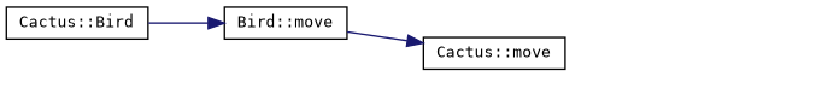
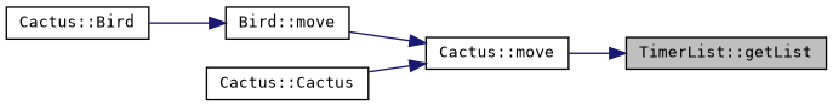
  digraph {
    fontname="DejaVu Sans Mono"
    rankdir=RL
    node [color=black fillcolor=white fontname="DejaVu Sans Mono" fontsize=10 shape=record style=filled]
    edge [color=midnightblue dir=back fontname="DejaVu Sans Mono" fontsize=10 labelfontname=Helvetica labelfontsize=10 style=solid]
+   n1 [fillcolor=grey75 fontcolor=black height=0.2 label="TimerList::getList" width=0.4]
    n2 [height=0.2 label="Cactus::move" width=0.4]
    n3 [height=0.2 label="Bird::move" width=0.4]
    n4 [height=0.2 label="Cactus::Bird" width=0.4]
+   n5 [height=0.2 label="Cactus::Cactus" width=0.4]
+   n1 -> n2
    n2 -> n3
+   n2 -> n5
    n3 -> n4
  }
